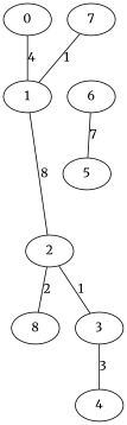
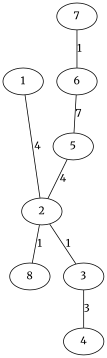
  digraph {
    fontname=Merriweather
    node [fontname=Merriweather]
    edge [dir=none fontname=Merriweather]
-   0
    1
    2
    8
    3
    4
    5
    6
    7
-   0 -> 1 [label=4]
-   1 -> 2 [label=8]
-   2 -> 8 [label=2]
+   1 -> 2 [label=4]
+   2 -> 8 [label=1]
    2 -> 3 [label=1]
    3 -> 4 [label=3]
+   5 -> 2 [label=4]
    6 -> 5 [label=7]
-   7 -> 1 [label=1]
+   7 -> 6 [label=1]
  }
